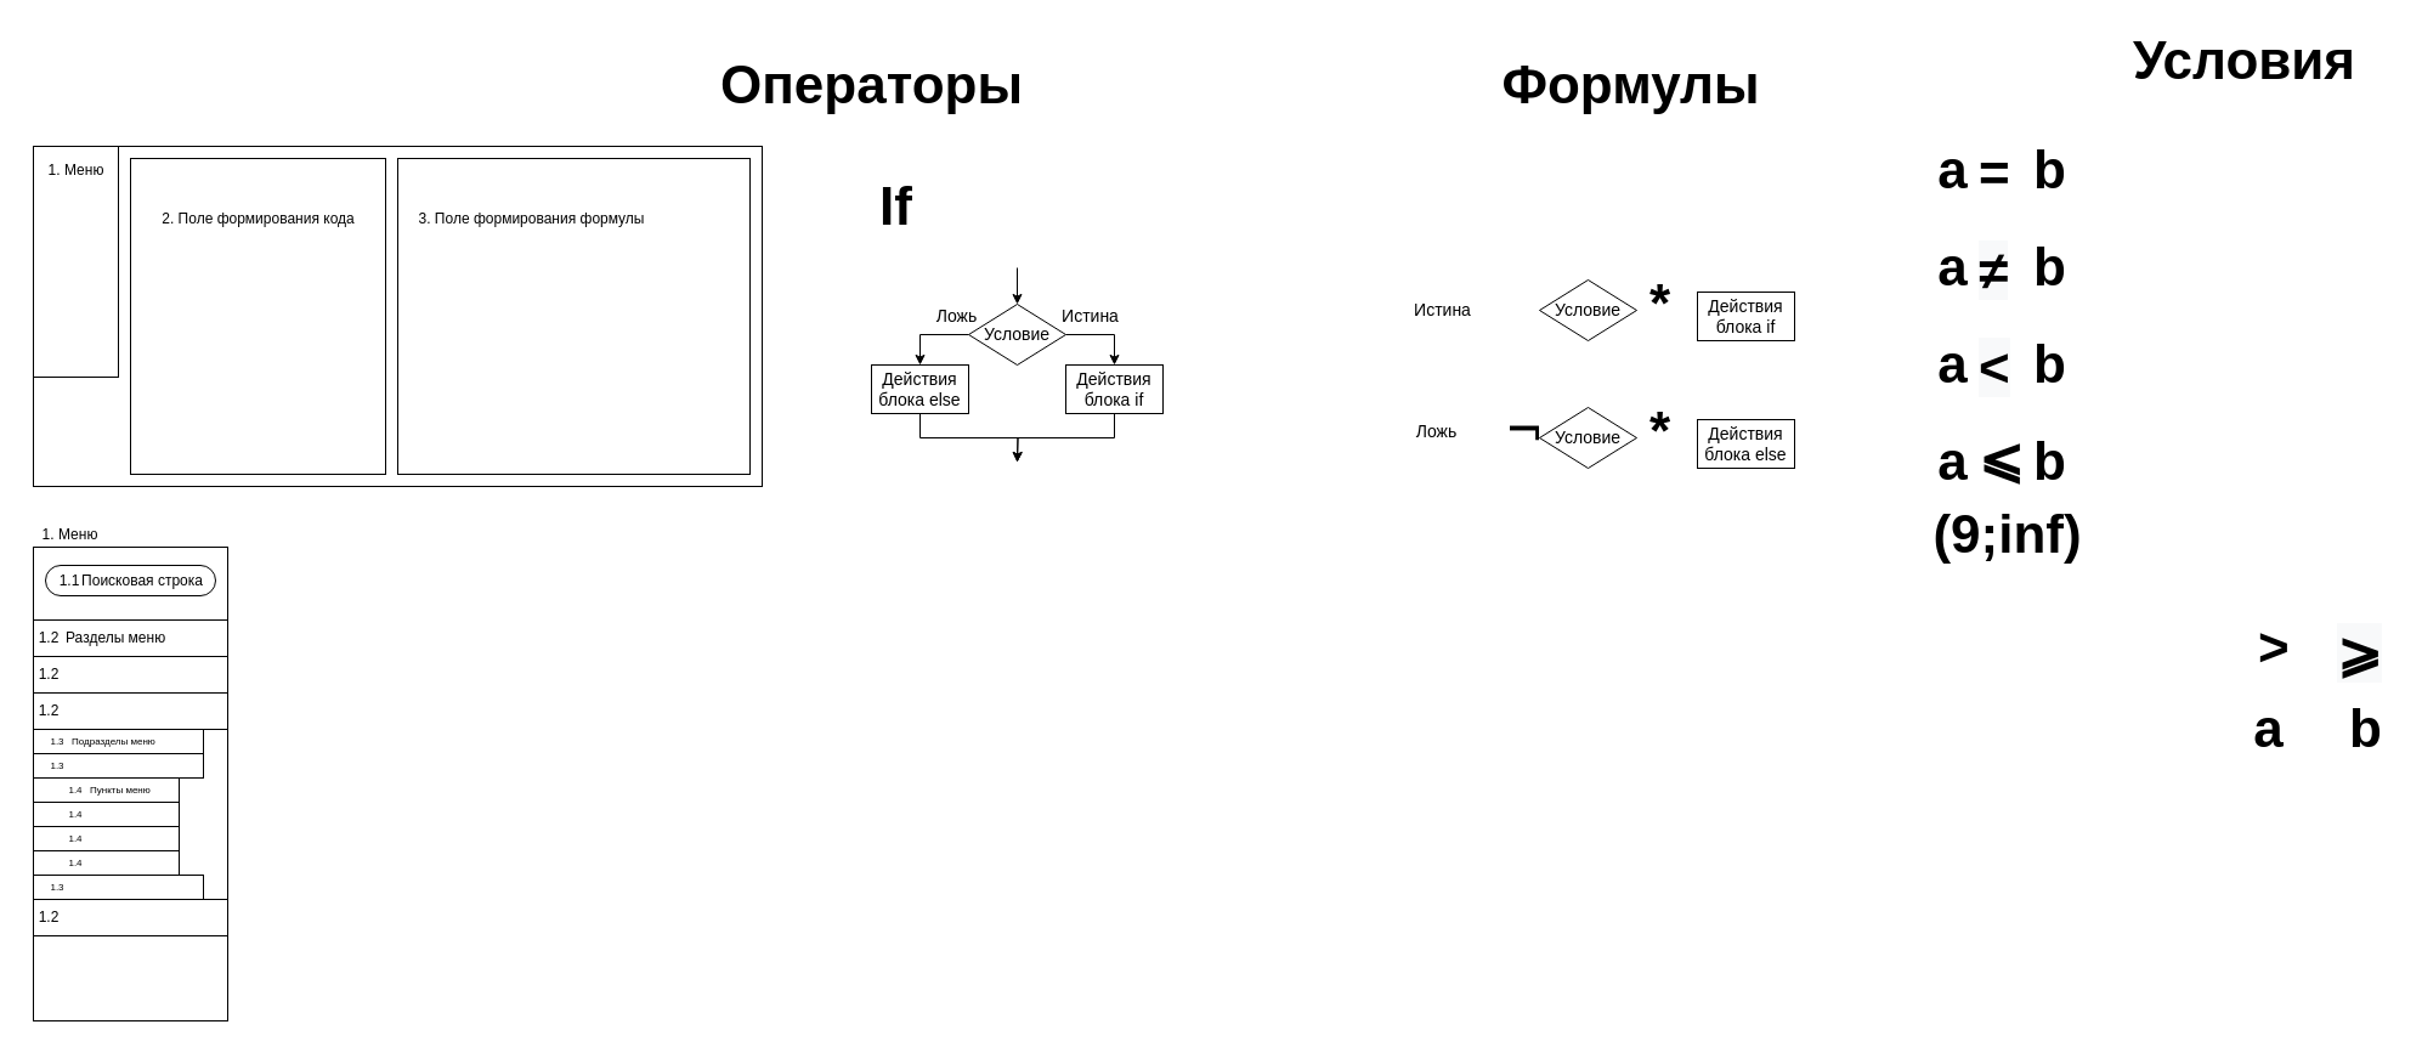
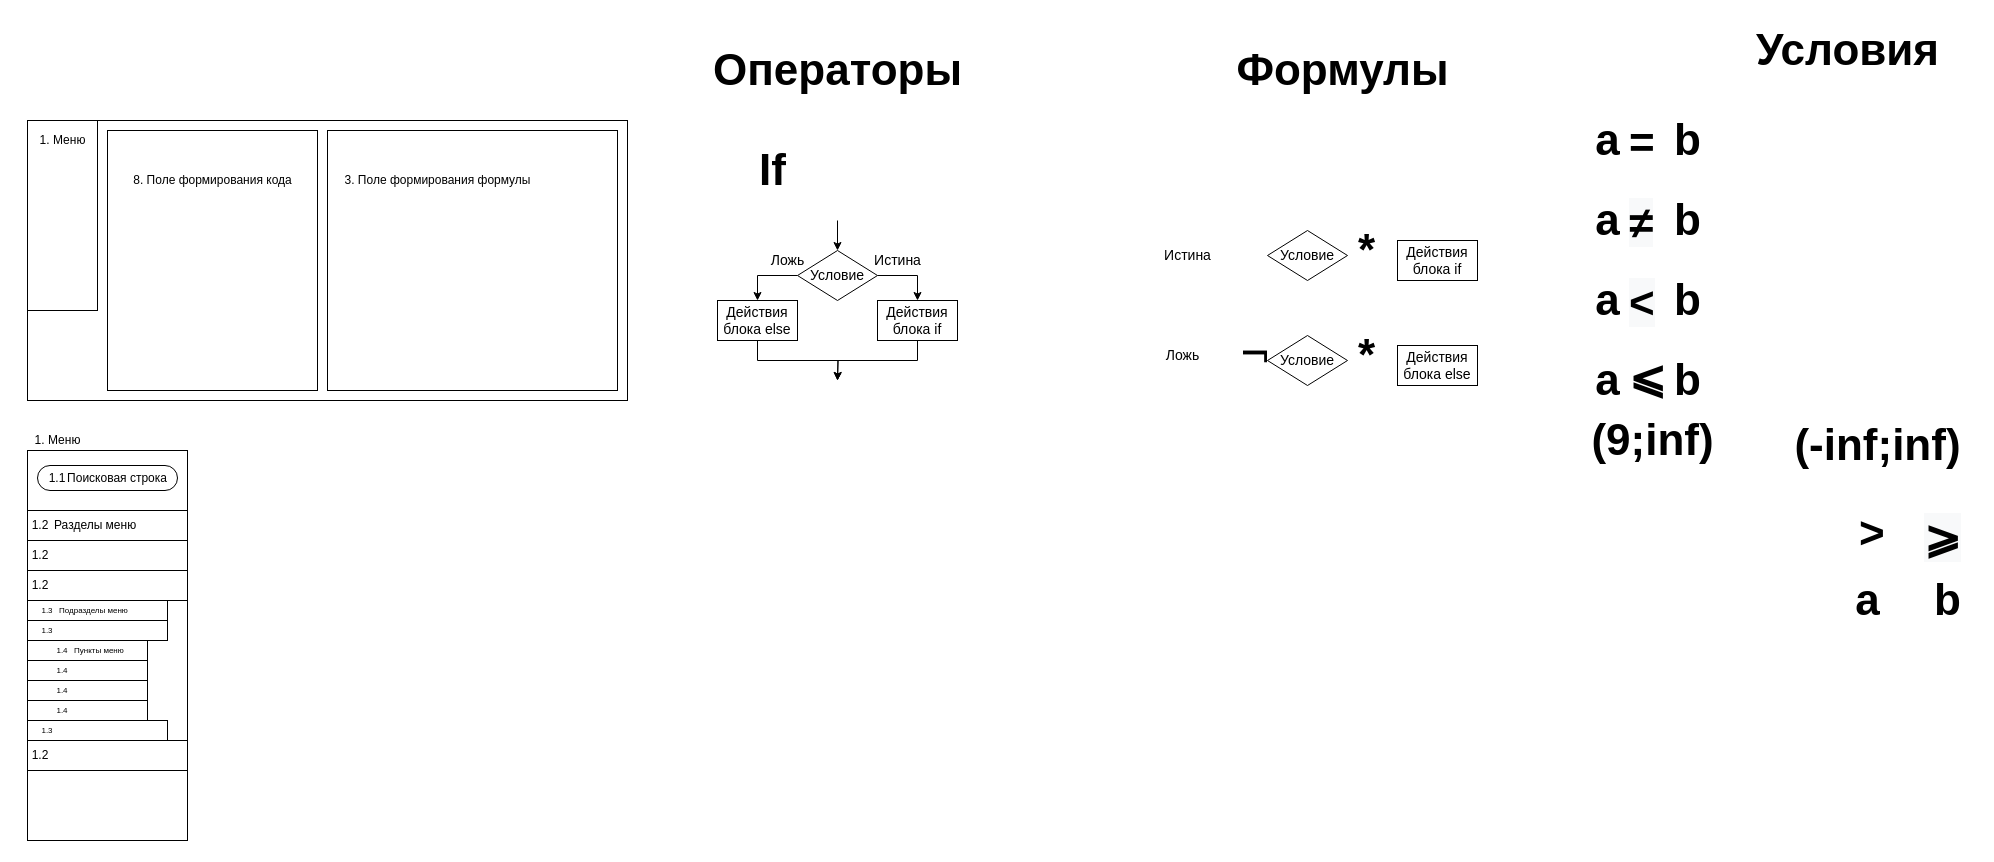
  <mxCell id="0" />
  <mxCell id="1" parent="0" />
  <mxCell id="2" value="" style="rounded=0;whiteSpace=wrap;html=1;fillColor=none;" parent="1" vertex="1"><mxGeometry x="27" y="120" width="600" height="280" as="geometry" /></mxCell>
  <mxCell id="3" value="" style="rounded=0;whiteSpace=wrap;html=1;fillColor=none;" parent="1" vertex="1"><mxGeometry x="27" y="120" width="70" height="190" as="geometry" /></mxCell>
  <mxCell id="4" value="" style="rounded=0;whiteSpace=wrap;html=1;fillColor=none;" parent="1" vertex="1"><mxGeometry x="107" y="130" width="210" height="260" as="geometry" /></mxCell>
  <mxCell id="5" value="" style="rounded=0;whiteSpace=wrap;html=1;fillColor=none;" parent="1" vertex="1"><mxGeometry x="327" y="130" width="290" height="260" as="geometry" /></mxCell>
- <mxCell id="6" value="2. Поле формирования кода" style="text;html=1;align=center;verticalAlign=middle;resizable=0;points=[];autosize=1;" parent="1" vertex="1"><mxGeometry x="127" y="170" width="170" height="20" as="geometry" /></mxCell>
+ <mxCell id="6" value="8. Поле формирования кода" style="text;html=1;align=center;verticalAlign=middle;resizable=0;points=[];autosize=1;" parent="1" vertex="1"><mxGeometry x="127" y="170" width="170" height="20" as="geometry" /></mxCell>
  <mxCell id="7" value="3. Поле формирования&amp;nbsp;формулы" style="text;html=1;align=center;verticalAlign=middle;resizable=0;points=[];autosize=1;" parent="1" vertex="1"><mxGeometry x="337" y="170" width="200" height="20" as="geometry" /></mxCell>
  <mxCell id="8" value="1. Меню" style="text;html=1;align=center;verticalAlign=middle;resizable=0;points=[];autosize=1;" parent="1" vertex="1"><mxGeometry x="32" y="130" width="60" height="20" as="geometry" /></mxCell>
  <mxCell id="9" value="" style="rounded=0;whiteSpace=wrap;html=1;fillColor=none;" parent="1" vertex="1"><mxGeometry x="27" y="450" width="160" height="390" as="geometry" /></mxCell>
  <mxCell id="10" value="1. Меню" style="text;html=1;align=center;verticalAlign=middle;resizable=0;points=[];autosize=1;" parent="1" vertex="1"><mxGeometry x="27" y="430" width="60" height="20" as="geometry" /></mxCell>
  <mxCell id="11" value="" style="rounded=1;whiteSpace=wrap;html=1;arcSize=50;" vertex="1" parent="1"><mxGeometry x="37" y="465" width="140" height="25" as="geometry" /></mxCell>
  <mxCell id="12" value="" style="rounded=0;whiteSpace=wrap;html=1;" vertex="1" parent="1"><mxGeometry x="27" y="510" width="160" height="90" as="geometry" /></mxCell>
  <mxCell id="13" value="" style="rounded=0;whiteSpace=wrap;html=1;" vertex="1" parent="1"><mxGeometry x="27" y="540" width="160" height="30" as="geometry" /></mxCell>
  <mxCell id="14" value="" style="rounded=0;whiteSpace=wrap;html=1;" vertex="1" parent="1"><mxGeometry x="27" y="600" width="140" height="20" as="geometry" /></mxCell>
  <mxCell id="15" value="" style="rounded=0;whiteSpace=wrap;html=1;" vertex="1" parent="1"><mxGeometry x="27" y="620" width="140" height="20" as="geometry" /></mxCell>
  <mxCell id="16" value="" style="rounded=0;whiteSpace=wrap;html=1;" vertex="1" parent="1"><mxGeometry x="27" y="640" width="120" height="20" as="geometry" /></mxCell>
  <mxCell id="17" value="" style="rounded=0;whiteSpace=wrap;html=1;" vertex="1" parent="1"><mxGeometry x="27" y="660" width="120" height="20" as="geometry" /></mxCell>
  <mxCell id="18" value="" style="rounded=0;whiteSpace=wrap;html=1;" vertex="1" parent="1"><mxGeometry x="27" y="680" width="120" height="20" as="geometry" /></mxCell>
  <mxCell id="19" value="" style="rounded=0;whiteSpace=wrap;html=1;" vertex="1" parent="1"><mxGeometry x="27" y="700" width="120" height="20" as="geometry" /></mxCell>
  <mxCell id="20" value="" style="rounded=0;whiteSpace=wrap;html=1;" vertex="1" parent="1"><mxGeometry x="27" y="720" width="140" height="20" as="geometry" /></mxCell>
  <mxCell id="21" value="" style="rounded=0;whiteSpace=wrap;html=1;" vertex="1" parent="1"><mxGeometry x="27" y="740" width="160" height="30" as="geometry" /></mxCell>
  <mxCell id="22" value="1.1" style="text;html=1;strokeColor=none;fillColor=none;align=center;verticalAlign=middle;whiteSpace=wrap;rounded=0;" vertex="1" parent="1"><mxGeometry x="37" y="467.5" width="40" height="20" as="geometry" /></mxCell>
  <mxCell id="23" value="Поисковая строка" style="text;html=1;strokeColor=none;fillColor=none;align=center;verticalAlign=middle;whiteSpace=wrap;rounded=0;" vertex="1" parent="1"><mxGeometry x="62" y="467.5" width="110" height="20" as="geometry" /></mxCell>
  <mxCell id="24" value="1.2" style="text;html=1;strokeColor=none;fillColor=none;align=center;verticalAlign=middle;whiteSpace=wrap;rounded=0;" vertex="1" parent="1"><mxGeometry x="20" y="515" width="40" height="20" as="geometry" /></mxCell>
  <mxCell id="25" value="1.2" style="text;html=1;strokeColor=none;fillColor=none;align=center;verticalAlign=middle;whiteSpace=wrap;rounded=0;" vertex="1" parent="1"><mxGeometry x="20" y="545" width="40" height="20" as="geometry" /></mxCell>
  <mxCell id="26" value="1.2" style="text;html=1;strokeColor=none;fillColor=none;align=center;verticalAlign=middle;whiteSpace=wrap;rounded=0;" vertex="1" parent="1"><mxGeometry x="20" y="575" width="40" height="20" as="geometry" /></mxCell>
  <mxCell id="27" value="1.2" style="text;html=1;strokeColor=none;fillColor=none;align=center;verticalAlign=middle;whiteSpace=wrap;rounded=0;" vertex="1" parent="1"><mxGeometry x="20" y="745" width="40" height="20" as="geometry" /></mxCell>
  <mxCell id="28" value="1.3" style="text;html=1;strokeColor=none;fillColor=none;align=center;verticalAlign=middle;whiteSpace=wrap;rounded=0;fontSize=8;" vertex="1" parent="1"><mxGeometry x="27" y="605" width="40" height="10" as="geometry" /></mxCell>
  <mxCell id="29" value="1.3" style="text;html=1;strokeColor=none;fillColor=none;align=center;verticalAlign=middle;whiteSpace=wrap;rounded=0;fontSize=8;" vertex="1" parent="1"><mxGeometry x="27" y="625" width="40" height="10" as="geometry" /></mxCell>
  <mxCell id="30" value="1.3" style="text;html=1;strokeColor=none;fillColor=none;align=center;verticalAlign=middle;whiteSpace=wrap;rounded=0;fontSize=8;" vertex="1" parent="1"><mxGeometry x="27" y="725" width="40" height="10" as="geometry" /></mxCell>
  <mxCell id="31" value="1.4" style="text;html=1;strokeColor=none;fillColor=none;align=center;verticalAlign=middle;whiteSpace=wrap;rounded=0;fontSize=8;" vertex="1" parent="1"><mxGeometry x="42" y="645" width="40" height="10" as="geometry" /></mxCell>
  <mxCell id="32" value="1.4" style="text;html=1;strokeColor=none;fillColor=none;align=center;verticalAlign=middle;whiteSpace=wrap;rounded=0;fontSize=8;" vertex="1" parent="1"><mxGeometry x="42" y="665" width="40" height="10" as="geometry" /></mxCell>
  <mxCell id="33" value="1.4" style="text;html=1;strokeColor=none;fillColor=none;align=center;verticalAlign=middle;whiteSpace=wrap;rounded=0;fontSize=8;" vertex="1" parent="1"><mxGeometry x="42" y="685" width="40" height="10" as="geometry" /></mxCell>
  <mxCell id="34" value="1.4" style="text;html=1;strokeColor=none;fillColor=none;align=center;verticalAlign=middle;whiteSpace=wrap;rounded=0;fontSize=8;" vertex="1" parent="1"><mxGeometry x="42" y="705" width="40" height="10" as="geometry" /></mxCell>
  <mxCell id="35" value="Разделы меню" style="text;html=1;strokeColor=none;fillColor=none;align=left;verticalAlign=middle;whiteSpace=wrap;rounded=0;" vertex="1" parent="1"><mxGeometry x="52" y="515" width="110" height="20" as="geometry" /></mxCell>
  <mxCell id="36" value="Подразделы меню" style="text;html=1;strokeColor=none;fillColor=none;align=left;verticalAlign=middle;whiteSpace=wrap;rounded=0;fontSize=8;" vertex="1" parent="1"><mxGeometry x="57" y="605" width="90" height="10" as="geometry" /></mxCell>
  <mxCell id="37" value="Пункты меню" style="text;html=1;strokeColor=none;fillColor=none;align=left;verticalAlign=middle;whiteSpace=wrap;rounded=0;fontSize=8;" vertex="1" parent="1"><mxGeometry x="72" y="645" width="60" height="10" as="geometry" /></mxCell>
  <mxCell id="38" style="edgeStyle=orthogonalEdgeStyle;rounded=0;orthogonalLoop=1;jettySize=auto;html=1;exitX=0;exitY=0.5;exitDx=0;exitDy=0;fontSize=14;" edge="1" parent="1" source="40" target="43"><mxGeometry relative="1" as="geometry" /></mxCell>
  <mxCell id="39" style="edgeStyle=orthogonalEdgeStyle;rounded=0;orthogonalLoop=1;jettySize=auto;html=1;exitX=1;exitY=0.5;exitDx=0;exitDy=0;entryX=0.5;entryY=0;entryDx=0;entryDy=0;fontSize=14;" edge="1" parent="1" source="40" target="45"><mxGeometry relative="1" as="geometry" /></mxCell>
  <mxCell id="40" value="&lt;font style=&quot;font-size: 14px;&quot;&gt;Условие&lt;/font&gt;" style="rhombus;whiteSpace=wrap;html=1;fontSize=14;align=center;" vertex="1" parent="1"><mxGeometry x="797" y="250" width="80" height="50" as="geometry" /></mxCell>
  <mxCell id="41" value="" style="endArrow=classic;html=1;fontSize=8;entryX=0.5;entryY=0;entryDx=0;entryDy=0;" edge="1" parent="1" target="40"><mxGeometry width="50" height="50" relative="1" as="geometry"><mxPoint x="837" y="220" as="sourcePoint" /><mxPoint x="877" y="190" as="targetPoint" /></mxGeometry></mxCell>
  <mxCell id="42" style="edgeStyle=orthogonalEdgeStyle;rounded=0;orthogonalLoop=1;jettySize=auto;html=1;exitX=0.5;exitY=1;exitDx=0;exitDy=0;fontSize=14;" edge="1" parent="1" source="43"><mxGeometry relative="1" as="geometry"><mxPoint x="837" y="380" as="targetPoint" /></mxGeometry></mxCell>
  <mxCell id="43" value="Действия блока else" style="rounded=0;whiteSpace=wrap;html=1;fontSize=14;align=center;" vertex="1" parent="1"><mxGeometry x="717" y="300" width="80" height="40" as="geometry" /></mxCell>
  <mxCell id="44" style="edgeStyle=orthogonalEdgeStyle;rounded=0;orthogonalLoop=1;jettySize=auto;html=1;exitX=0.5;exitY=1;exitDx=0;exitDy=0;fontSize=14;" edge="1" parent="1" source="45"><mxGeometry relative="1" as="geometry"><mxPoint x="837" y="380" as="targetPoint" /></mxGeometry></mxCell>
  <mxCell id="45" value="Действия блока if" style="rounded=0;whiteSpace=wrap;html=1;fontSize=14;align=center;" vertex="1" parent="1"><mxGeometry x="877" y="300" width="80" height="40" as="geometry" /></mxCell>
  <mxCell id="46" value="Истина" style="text;html=1;align=center;verticalAlign=middle;resizable=0;points=[];autosize=1;fontSize=14;" vertex="1" parent="1"><mxGeometry x="867" y="250" width="60" height="20" as="geometry" /></mxCell>
  <mxCell id="47" value="Ложь" style="text;html=1;align=center;verticalAlign=middle;resizable=0;points=[];autosize=1;fontSize=14;" vertex="1" parent="1"><mxGeometry x="762" y="250" width="50" height="20" as="geometry" /></mxCell>
- <mxCell id="48" value="If" style="text;html=1;align=center;verticalAlign=middle;resizable=0;points=[];autosize=1;fontSize=44;fontStyle=1" vertex="1" parent="1"><mxGeometry x="717" y="140" width="40" height="60" as="geometry" /></mxCell>
- <mxCell id="49" value="Операторы" style="text;html=1;align=center;verticalAlign=middle;resizable=0;points=[];autosize=1;fontSize=44;fontStyle=1" vertex="1" parent="1"><mxGeometry x="587" y="40" width="260" height="60" as="geometry" /></mxCell>
+ <mxCell id="48" value="If" style="text;html=1;align=center;verticalAlign=middle;resizable=0;points=[];autosize=1;fontSize=44;fontStyle=1" vertex="1" parent="1"><mxGeometry x="752" y="140" width="40" height="60" as="geometry" /></mxCell>
+ <mxCell id="49" value="Операторы" style="text;html=1;align=center;verticalAlign=middle;resizable=0;points=[];autosize=1;fontSize=44;fontStyle=1" vertex="1" parent="1"><mxGeometry x="707" y="40" width="260" height="60" as="geometry" /></mxCell>
  <mxCell id="50" value="Формулы" style="text;html=1;align=center;verticalAlign=middle;resizable=0;points=[];autosize=1;fontSize=44;fontStyle=1" vertex="1" parent="1"><mxGeometry x="1227" y="40" width="230" height="60" as="geometry" /></mxCell>
  <mxCell id="51" value="Истина" style="text;html=1;align=center;verticalAlign=middle;resizable=0;points=[];autosize=1;fontSize=14;" vertex="1" parent="1"><mxGeometry x="1157" y="245" width="60" height="20" as="geometry" /></mxCell>
  <mxCell id="52" value="Ложь" style="text;html=1;align=center;verticalAlign=middle;resizable=0;points=[];autosize=1;fontSize=14;" vertex="1" parent="1"><mxGeometry x="1157" y="345" width="50" height="20" as="geometry" /></mxCell>
  <mxCell id="53" value="&lt;font style=&quot;font-size: 14px;&quot;&gt;Условие&lt;/font&gt;" style="rhombus;whiteSpace=wrap;html=1;fontSize=14;align=center;" vertex="1" parent="1"><mxGeometry x="1267" y="230" width="80" height="50" as="geometry" /></mxCell>
  <mxCell id="54" value="*" style="text;html=1;align=center;verticalAlign=middle;resizable=0;points=[];autosize=1;fontSize=44;fontStyle=1" vertex="1" parent="1"><mxGeometry x="1351" y="220" width="30" height="60" as="geometry" /></mxCell>
  <mxCell id="55" value="Действия блока if" style="rounded=0;whiteSpace=wrap;html=1;fontSize=14;align=center;" vertex="1" parent="1"><mxGeometry x="1397" y="240" width="80" height="40" as="geometry" /></mxCell>
  <mxCell id="56" value="Действия блока else" style="rounded=0;whiteSpace=wrap;html=1;fontSize=14;align=center;" vertex="1" parent="1"><mxGeometry x="1397" y="345" width="80" height="40" as="geometry" /></mxCell>
  <mxCell id="57" value="&lt;font style=&quot;font-size: 14px;&quot;&gt;Условие&lt;/font&gt;" style="rhombus;whiteSpace=wrap;html=1;fontSize=14;align=center;" vertex="1" parent="1"><mxGeometry x="1267" y="335" width="80" height="50" as="geometry" /></mxCell>
  <mxCell id="58" value="*" style="text;html=1;align=center;verticalAlign=middle;resizable=0;points=[];autosize=1;fontSize=44;fontStyle=1" vertex="1" parent="1"><mxGeometry x="1351" y="325" width="30" height="60" as="geometry" /></mxCell>
  <mxCell id="59" value="г" style="text;html=1;align=center;verticalAlign=middle;resizable=0;points=[];autosize=1;fontSize=44;fontStyle=0;rotation=90;" vertex="1" parent="1"><mxGeometry x="1243" y="325" width="30" height="60" as="geometry" /></mxCell>
  <mxCell id="60" value="a" style="text;html=1;align=center;verticalAlign=middle;resizable=0;points=[];autosize=1;fontSize=44;fontStyle=1" vertex="1" parent="1"><mxGeometry x="1587" y="110" width="40" height="60" as="geometry" /></mxCell>
  <mxCell id="61" value="b" style="text;html=1;align=center;verticalAlign=middle;resizable=0;points=[];autosize=1;fontSize=44;fontStyle=1" vertex="1" parent="1"><mxGeometry x="1667" y="110" width="40" height="60" as="geometry" /></mxCell>
  <mxCell id="62" value="&amp;gt;" style="text;whiteSpace=wrap;html=1;fontSize=44;fontStyle=1" vertex="1" parent="1"><mxGeometry x="1857" y="500" width="50" height="70" as="geometry" /></mxCell>
  <mxCell id="63" value="⩽" style="text;whiteSpace=wrap;html=1;fontSize=44;fontStyle=1" vertex="1" parent="1"><mxGeometry x="1627" y="345" width="50" height="70" as="geometry" /></mxCell>
  <mxCell id="64" value="&lt;span style=&quot;color: rgb(0, 0, 0); font-family: helvetica; font-size: 44px; font-style: normal; font-weight: 700; letter-spacing: normal; text-align: left; text-indent: 0px; text-transform: none; word-spacing: 0px; background-color: rgb(248, 249, 250); display: inline; float: none;&quot;&gt;⩾&lt;/span&gt;" style="text;whiteSpace=wrap;html=1;fontSize=44;" vertex="1" parent="1"><mxGeometry x="1922" y="505" width="50" height="70" as="geometry" /></mxCell>
  <mxCell id="65" value="=" style="text;whiteSpace=wrap;html=1;fontSize=44;fontStyle=1" vertex="1" parent="1"><mxGeometry x="1627" y="110" width="50" height="70" as="geometry" /></mxCell>
  <mxCell id="66" value="Условия" style="text;html=1;align=center;verticalAlign=middle;resizable=0;points=[];autosize=1;fontSize=44;fontStyle=1" vertex="1" parent="1"><mxGeometry x="1747" y="20" width="200" height="60" as="geometry" /></mxCell>
  <mxCell id="67" value="&lt;span style=&quot;color: rgb(0, 0, 0); font-family: helvetica; font-size: 44px; font-style: normal; font-weight: 700; letter-spacing: normal; text-align: center; text-indent: 0px; text-transform: none; word-spacing: 0px; background-color: rgb(248, 249, 250); display: inline; float: none;&quot;&gt;&amp;lt;&lt;/span&gt;" style="text;whiteSpace=wrap;html=1;fontSize=44;" vertex="1" parent="1"><mxGeometry x="1627" y="270" width="50" height="70" as="geometry" /></mxCell>
  <mxCell id="68" value="a" style="text;html=1;align=center;verticalAlign=middle;resizable=0;points=[];autosize=1;fontSize=44;fontStyle=1" vertex="1" parent="1"><mxGeometry x="1587" y="190" width="40" height="60" as="geometry" /></mxCell>
  <mxCell id="69" value="b" style="text;html=1;align=center;verticalAlign=middle;resizable=0;points=[];autosize=1;fontSize=44;fontStyle=1" vertex="1" parent="1"><mxGeometry x="1667" y="190" width="40" height="60" as="geometry" /></mxCell>
  <mxCell id="70" value="a" style="text;html=1;align=center;verticalAlign=middle;resizable=0;points=[];autosize=1;fontSize=44;fontStyle=1" vertex="1" parent="1"><mxGeometry x="1587" y="270" width="40" height="60" as="geometry" /></mxCell>
  <mxCell id="71" value="b" style="text;html=1;align=center;verticalAlign=middle;resizable=0;points=[];autosize=1;fontSize=44;fontStyle=1" vertex="1" parent="1"><mxGeometry x="1667" y="270" width="40" height="60" as="geometry" /></mxCell>
  <mxCell id="72" value="a" style="text;html=1;align=center;verticalAlign=middle;resizable=0;points=[];autosize=1;fontSize=44;fontStyle=1" vertex="1" parent="1"><mxGeometry x="1587" y="350" width="40" height="60" as="geometry" /></mxCell>
  <mxCell id="73" value="b" style="text;html=1;align=center;verticalAlign=middle;resizable=0;points=[];autosize=1;fontSize=44;fontStyle=1" vertex="1" parent="1"><mxGeometry x="1667" y="350" width="40" height="60" as="geometry" /></mxCell>
  <mxCell id="74" value="a" style="text;html=1;align=center;verticalAlign=middle;resizable=0;points=[];autosize=1;fontSize=44;fontStyle=1" vertex="1" parent="1"><mxGeometry x="1847" y="570" width="40" height="60" as="geometry" /></mxCell>
  <mxCell id="75" value="b" style="text;html=1;align=center;verticalAlign=middle;resizable=0;points=[];autosize=1;fontSize=44;fontStyle=1" vertex="1" parent="1"><mxGeometry x="1927" y="570" width="40" height="60" as="geometry" /></mxCell>
  <mxCell id="76" value="&lt;span style=&quot;color: rgb(0, 0, 0); font-family: helvetica; font-size: 44px; font-style: normal; font-weight: 700; letter-spacing: normal; text-align: center; text-indent: 0px; text-transform: none; word-spacing: 0px; background-color: rgb(248, 249, 250); display: inline; float: none;&quot;&gt;≠&lt;/span&gt;" style="text;whiteSpace=wrap;html=1;fontSize=44;" vertex="1" parent="1"><mxGeometry x="1627" y="190" width="50" height="70" as="geometry" /></mxCell>
  <mxCell id="77" value="(9;inf)" style="text;html=1;align=center;verticalAlign=middle;resizable=0;points=[];autosize=1;fontSize=44;fontStyle=1" vertex="1" parent="1"><mxGeometry x="1582" y="410" width="140" height="60" as="geometry" /></mxCell>
+ <mxCell id="78" value="(-inf;inf)" style="text;html=1;align=center;verticalAlign=middle;resizable=0;points=[];autosize=1;fontSize=44;fontStyle=1" vertex="1" parent="1"><mxGeometry x="1787" y="415" width="180" height="60" as="geometry" /></mxCell>
